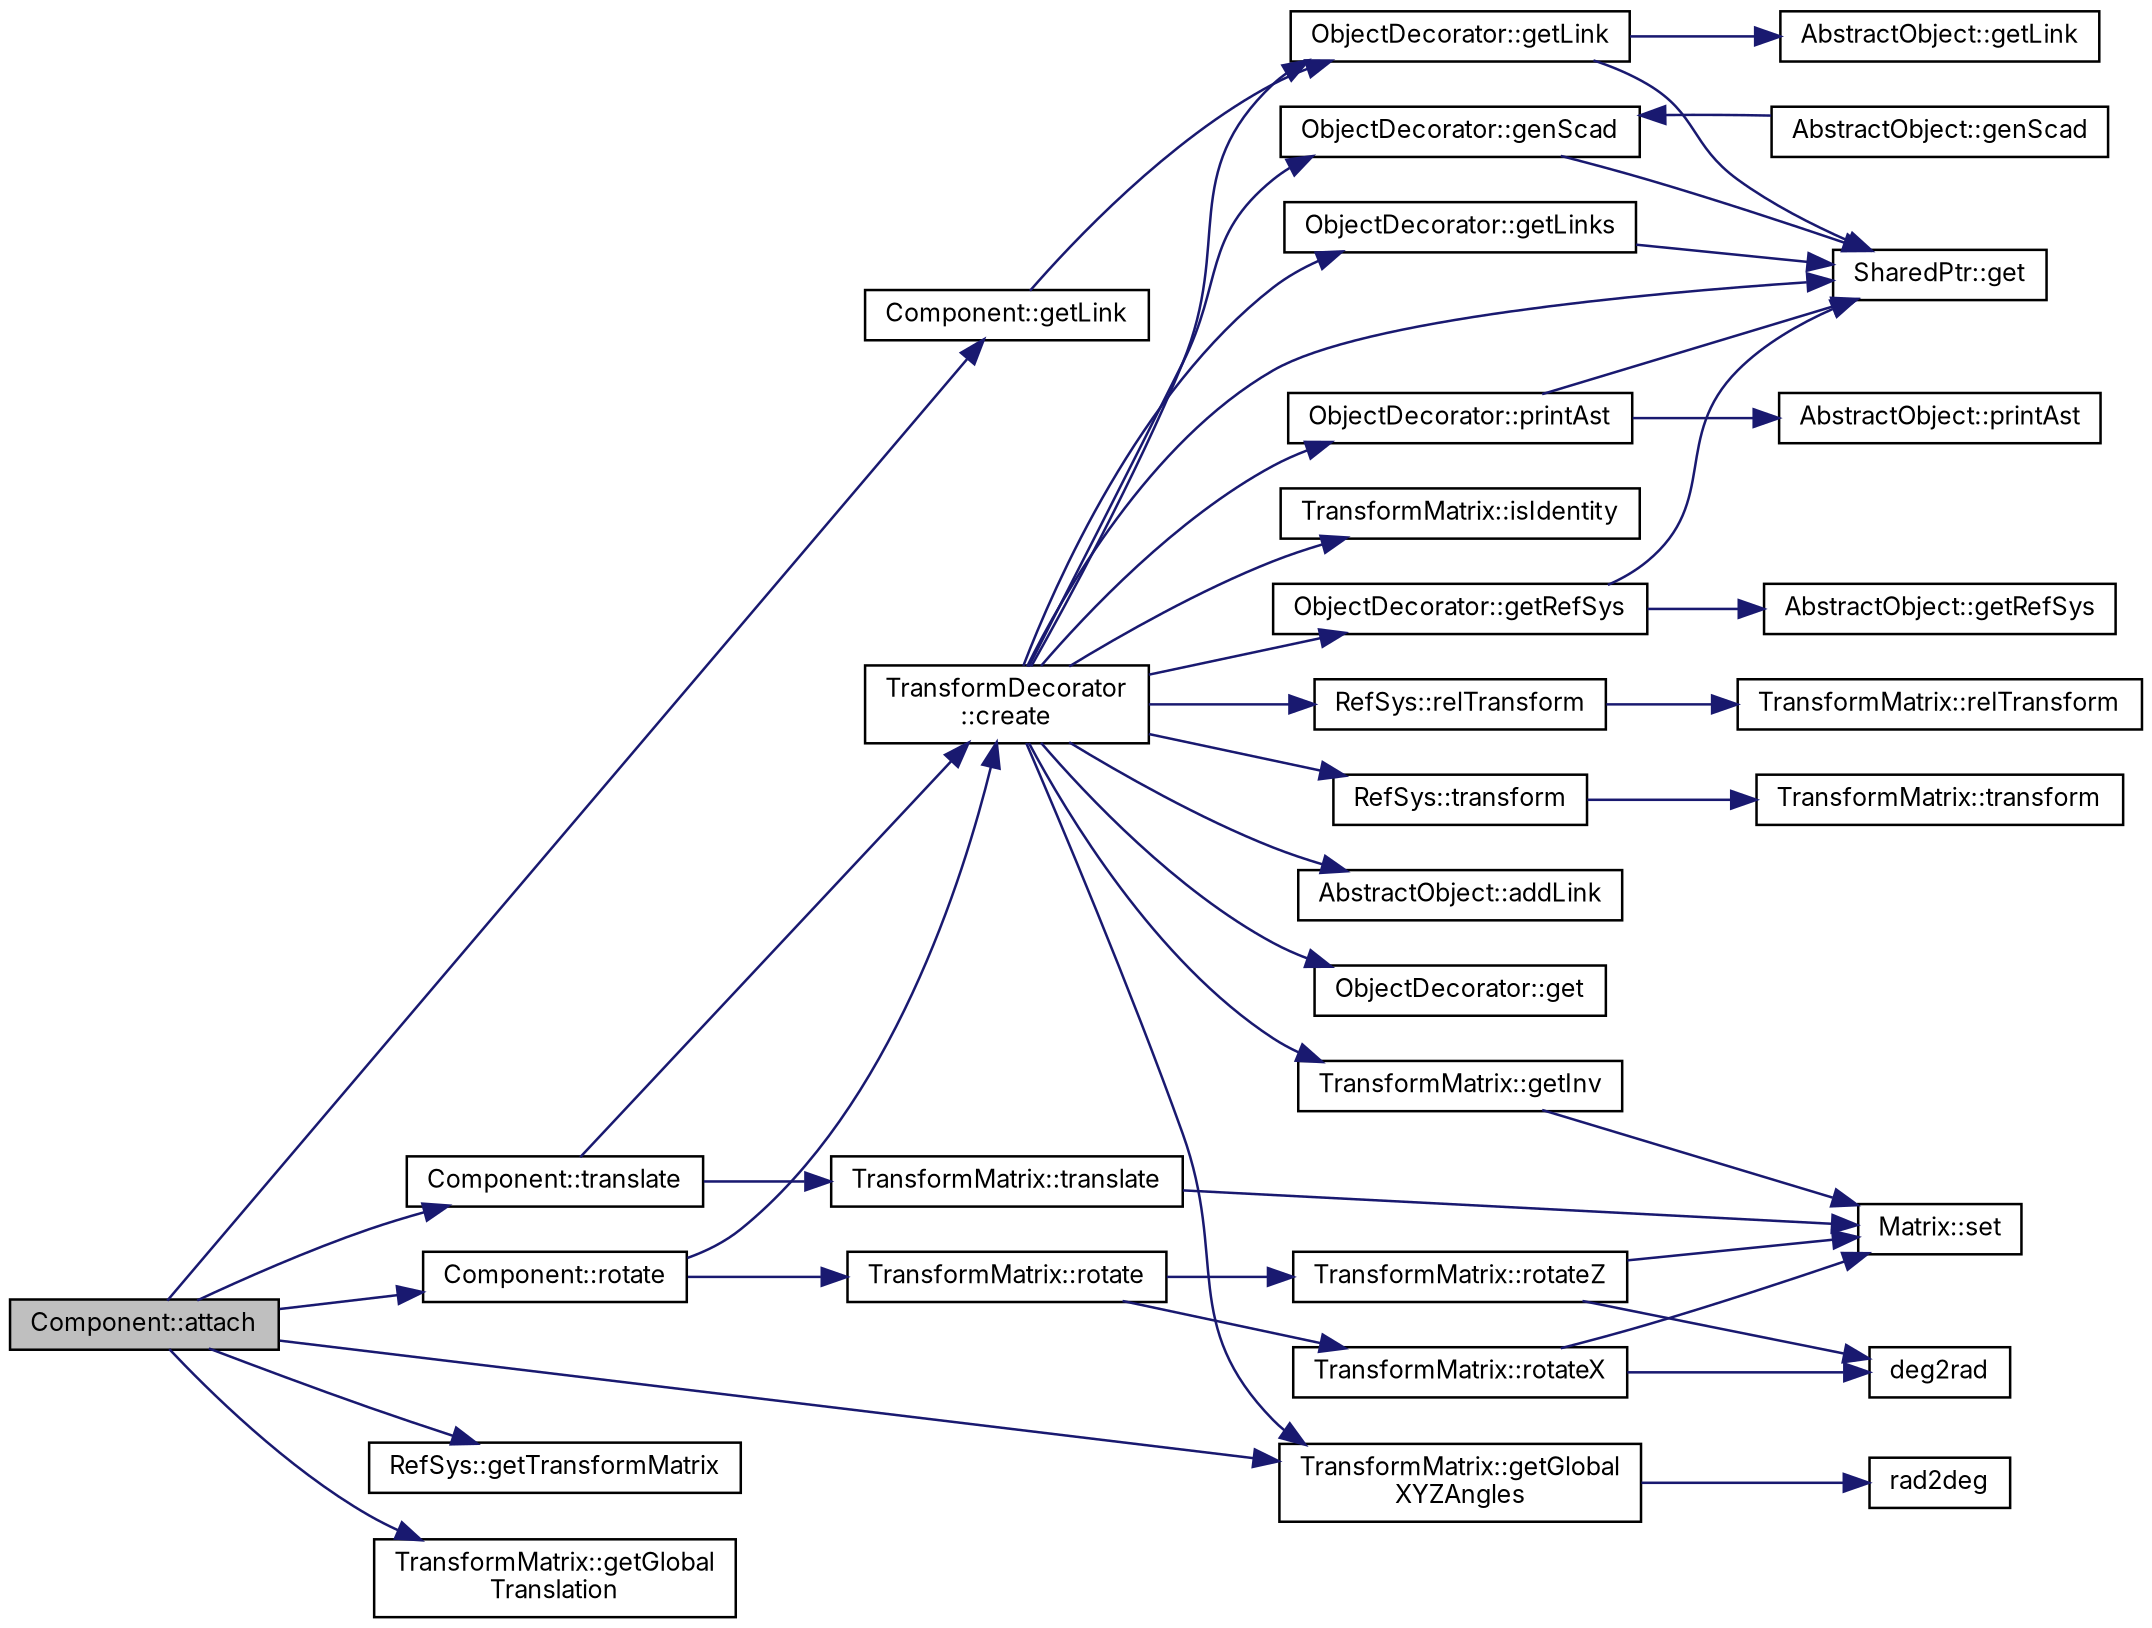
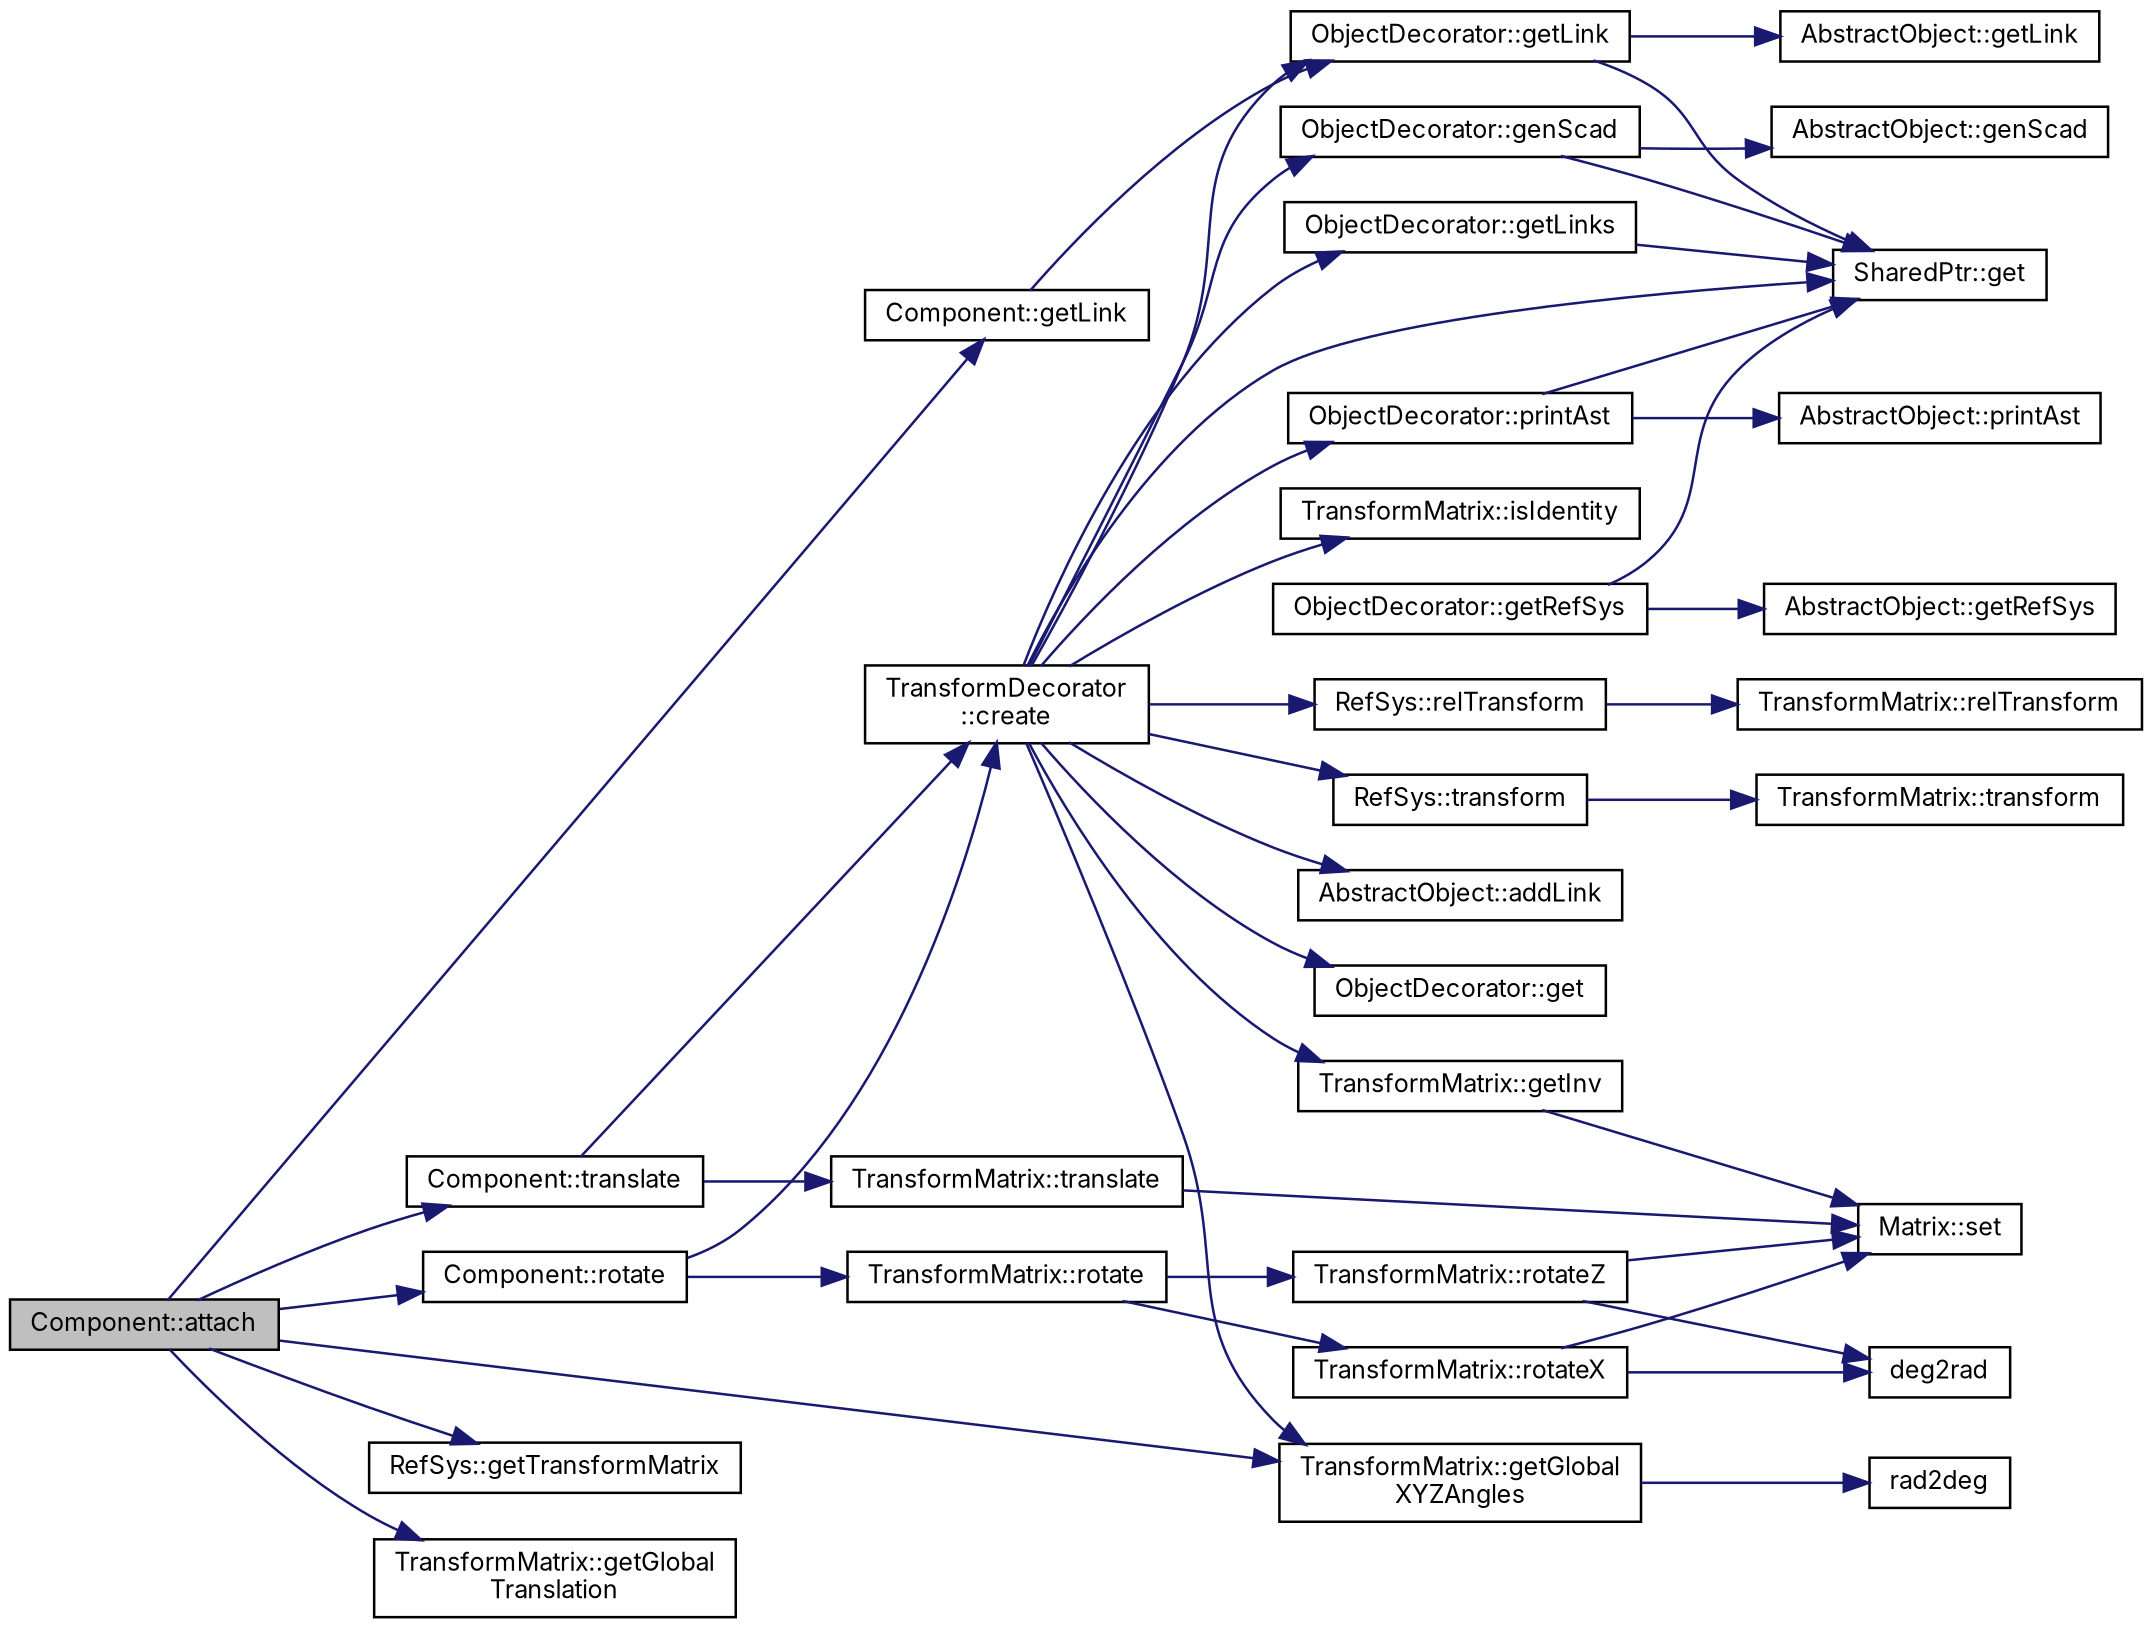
  digraph {
    fontname=Inter
    rankdir=LR
    node [color=black fillcolor=white fontname=Inter fontsize=10 shape=record style=filled]
    edge [color=midnightblue fontname=Inter fontsize=10 labelfontname=Helvetica labelfontsize=10 style=solid]
    n1 [fillcolor=grey75 fontcolor=black height=0.2 label="Component::attach" width=0.4]
    n2 [height=0.2 label="Component::getLink" width=0.4]
    n3 [height=0.2 label="RefSys::getTransformMatrix" width=0.4]
    n4 [height=0.2 label="TransformMatrix::getGlobal\lXYZAngles" width=0.4]
    n5 [height=0.2 label="TransformMatrix::getGlobal\lTranslation" width=0.4]
    n6 [height=0.2 label="Component::rotate" width=0.4]
    n7 [height=0.2 label="Component::translate" width=0.4]
    n8 [height=0.2 label="ObjectDecorator::getLink" width=0.4]
    n9 [height=0.2 label=rad2deg width=0.4]
    n10 [height=0.2 label="TransformMatrix::rotate" width=0.4]
    n11 [height=0.2 label="TransformDecorator\l::create" width=0.4]
    n12 [height=0.2 label="TransformMatrix::translate" width=0.4]
    n13 [height=0.2 label="SharedPtr::get" width=0.4]
    n14 [height=0.2 label="AbstractObject::getLink" width=0.4]
    n15 [height=0.2 label="TransformMatrix::rotateX" width=0.4]
    n16 [height=0.2 label="TransformMatrix::rotateZ" width=0.4]
    n17 [height=0.2 label="TransformMatrix::isIdentity" width=0.4]
    n18 [height=0.2 label="RefSys::relTransform" width=0.4]
    n19 [height=0.2 label="TransformMatrix::getInv" width=0.4]
    n20 [height=0.2 label="RefSys::transform" width=0.4]
    n21 [height=0.2 label="ObjectDecorator::get" width=0.4]
    n22 [height=0.2 label="AbstractObject::addLink" width=0.4]
    n23 [height=0.2 label="ObjectDecorator::genScad" width=0.4]
    n24 [height=0.2 label="ObjectDecorator::printAst" width=0.4]
    n25 [height=0.2 label="ObjectDecorator::getRefSys" width=0.4]
    n26 [height=0.2 label="ObjectDecorator::getLinks" width=0.4]
    n27 [height=0.2 label=deg2rad width=0.4]
    n28 [height=0.2 label="Matrix::set" width=0.4]
    n29 [height=0.2 label="TransformMatrix::relTransform" width=0.4]
    n30 [height=0.2 label="TransformMatrix::transform" width=0.4]
    n31 [height=0.2 label="AbstractObject::genScad" width=0.4]
    n32 [height=0.2 label="AbstractObject::printAst" width=0.4]
    n33 [height=0.2 label="AbstractObject::getRefSys" width=0.4]
    n1 -> n2
    n1 -> n3
    n1 -> n4
    n1 -> n5
    n1 -> n6
    n1 -> n7
    n2 -> n8
    n4 -> n9
    n6 -> n10
    n6 -> n11
    n7 -> n11
    n7 -> n12
    n8 -> n13
    n8 -> n14
    n10 -> n15
    n10 -> n16
    n11 -> n4
    n11 -> n8
    n11 -> n13
    n11 -> n17
    n11 -> n18
    n11 -> n19
    n11 -> n20
    n11 -> n21
    n11 -> n22
    n11 -> n23
    n11 -> n24
-   n11 -> n25
    n11 -> n26
    n12 -> n28
    n15 -> n27
    n15 -> n28
    n16 -> n27
    n16 -> n28
    n18 -> n29
    n19 -> n28
    n20 -> n30
    n23 -> n13
-   n31 -> n23
+   n23 -> n31
    n24 -> n13
    n24 -> n32
    n25 -> n13
    n25 -> n33
    n26 -> n13
  }
